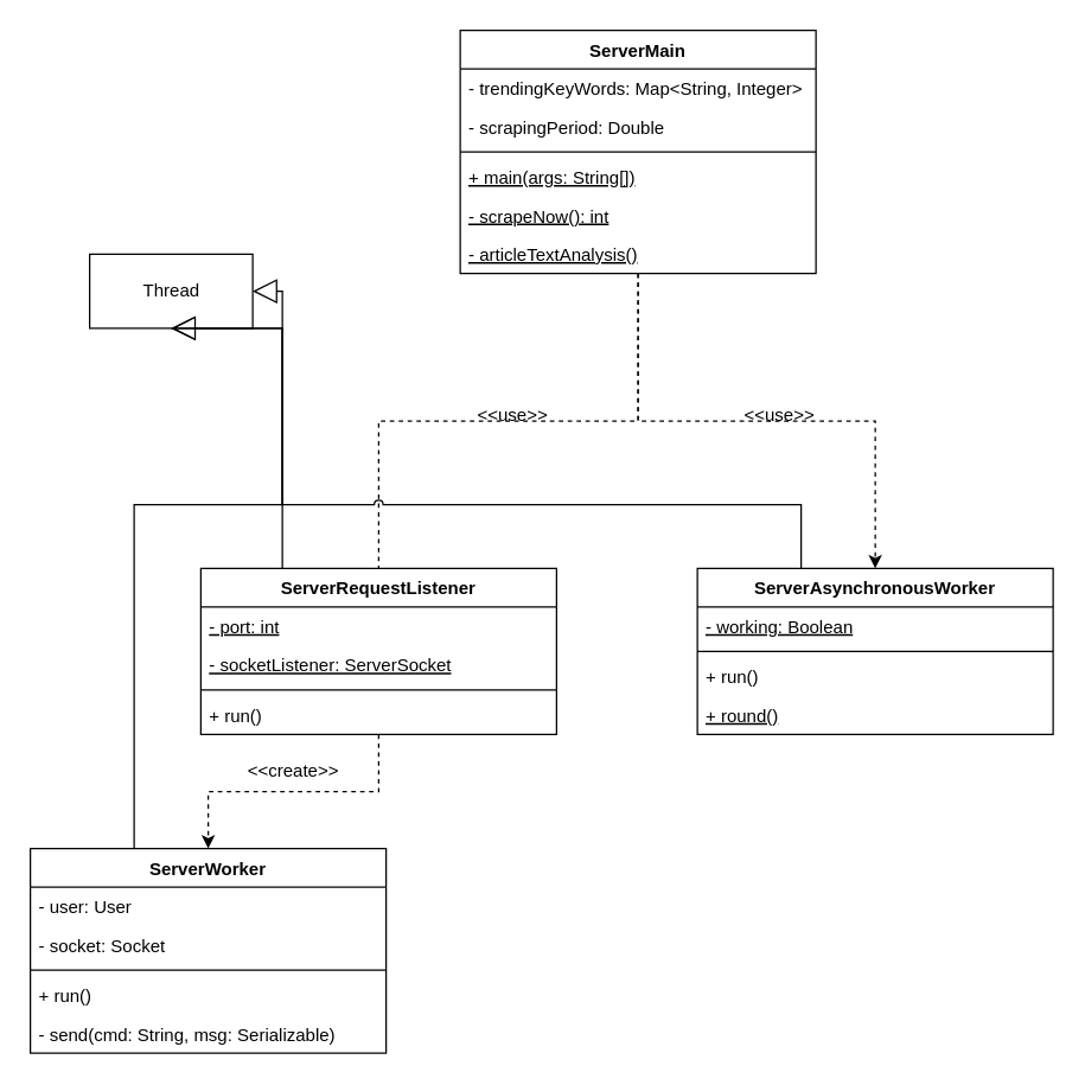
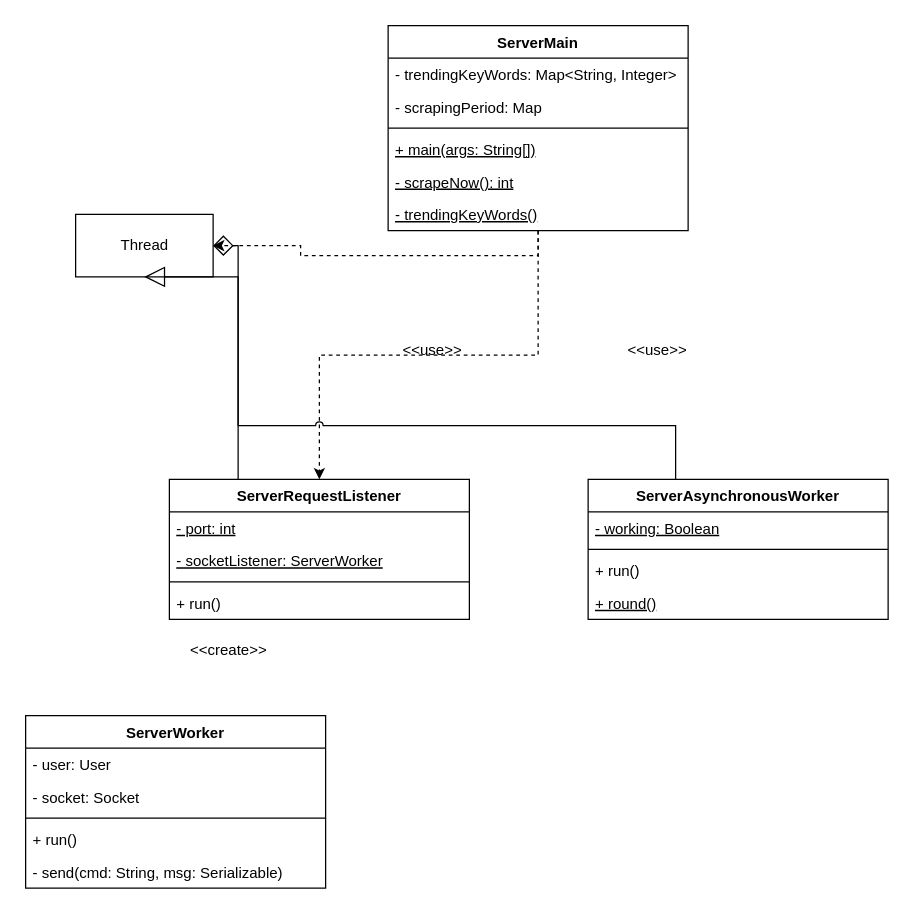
  <mxCell id="0" />
  <mxCell id="1" parent="0" />
- <mxCell id="2" style="edgeStyle=orthogonalEdgeStyle;rounded=0;orthogonalLoop=1;jettySize=auto;html=1;exitX=0.5;exitY=1;exitDx=0;exitDy=0;dashed=1;jumpStyle=arc;entryX=0.5;entryY=0;entryDx=0;entryDy=0;endArrow=none;" parent="1" source="4" target="13" edge="1"><mxGeometry relative="1" as="geometry"><mxPoint x="240" y="320" as="targetPoint" /></mxGeometry></mxCell>
- <mxCell id="3" style="edgeStyle=orthogonalEdgeStyle;rounded=0;jumpStyle=arc;orthogonalLoop=1;jettySize=auto;html=1;exitX=0.5;exitY=1;exitDx=0;exitDy=0;entryX=0.5;entryY=0;entryDx=0;entryDy=0;dashed=1;comic=0;" parent="1" source="4" target="20" edge="1"><mxGeometry relative="1" as="geometry" /></mxCell>
+ <mxCell id="2" style="edgeStyle=orthogonalEdgeStyle;rounded=0;orthogonalLoop=1;jettySize=auto;html=1;exitX=0.5;exitY=1;exitDx=0;exitDy=0;dashed=1;jumpStyle=arc;entryX=0.5;entryY=0;entryDx=0;entryDy=0;" parent="1" source="4" target="13" edge="1"><mxGeometry relative="1" as="geometry"><mxPoint x="240" y="320" as="targetPoint" /></mxGeometry></mxCell>
+ <mxCell id="3" style="edgeStyle=orthogonalEdgeStyle;rounded=0;jumpStyle=arc;orthogonalLoop=1;jettySize=auto;html=1;exitX=0.5;exitY=1;exitDx=0;exitDy=0;dashed=1;comic=0;" parent="1" source="4" target="18" edge="1"><mxGeometry relative="1" as="geometry" /></mxCell>
  <mxCell id="4" value="ServerMain" style="swimlane;fontStyle=1;align=center;verticalAlign=top;childLayout=stackLayout;horizontal=1;startSize=26;horizontalStack=0;resizeParent=1;resizeParentMax=0;resizeLast=0;collapsible=1;marginBottom=0;" parent="1" vertex="1"><mxGeometry x="310" y="20" width="240" height="164" as="geometry" /></mxCell>
  <mxCell id="5" value="- trendingKeyWords: Map&lt;String, Integer&gt;" style="text;strokeColor=none;fillColor=none;align=left;verticalAlign=top;spacingLeft=4;spacingRight=4;overflow=hidden;rotatable=0;points=[[0,0.5],[1,0.5]];portConstraint=eastwest;" parent="4" vertex="1"><mxGeometry y="26" width="240" height="26" as="geometry" /></mxCell>
- <mxCell id="6" value="- scrapingPeriod: Double" style="text;strokeColor=none;fillColor=none;align=left;verticalAlign=top;spacingLeft=4;spacingRight=4;overflow=hidden;rotatable=0;points=[[0,0.5],[1,0.5]];portConstraint=eastwest;" parent="4" vertex="1"><mxGeometry y="52" width="240" height="26" as="geometry" /></mxCell>
+ <mxCell id="6" value="- scrapingPeriod: Map" style="text;strokeColor=none;fillColor=none;align=left;verticalAlign=top;spacingLeft=4;spacingRight=4;overflow=hidden;rotatable=0;points=[[0,0.5],[1,0.5]];portConstraint=eastwest;" parent="4" vertex="1"><mxGeometry y="52" width="240" height="26" as="geometry" /></mxCell>
  <mxCell id="7" value="" style="line;strokeWidth=1;fillColor=none;align=left;verticalAlign=middle;spacingTop=-1;spacingLeft=3;spacingRight=3;rotatable=0;labelPosition=right;points=[];portConstraint=eastwest;" parent="4" vertex="1"><mxGeometry y="78" width="240" height="8" as="geometry" /></mxCell>
  <mxCell id="8" value="+ main(args: String[])" style="text;strokeColor=none;fillColor=none;align=left;verticalAlign=top;spacingLeft=4;spacingRight=4;overflow=hidden;rotatable=0;points=[[0,0.5],[1,0.5]];portConstraint=eastwest;fontStyle=4" parent="4" vertex="1"><mxGeometry y="86" width="240" height="26" as="geometry" /></mxCell>
  <mxCell id="9" value="- scrapeNow(): int" style="text;strokeColor=none;fillColor=none;align=left;verticalAlign=top;spacingLeft=4;spacingRight=4;overflow=hidden;rotatable=0;points=[[0,0.5],[1,0.5]];portConstraint=eastwest;fontStyle=4" parent="4" vertex="1"><mxGeometry y="112" width="240" height="26" as="geometry" /></mxCell>
- <mxCell id="10" value="- articleTextAnalysis()" style="text;strokeColor=none;fillColor=none;align=left;verticalAlign=top;spacingLeft=4;spacingRight=4;overflow=hidden;rotatable=0;points=[[0,0.5],[1,0.5]];portConstraint=eastwest;fontStyle=4" parent="4" vertex="1"><mxGeometry y="138" width="240" height="26" as="geometry" /></mxCell>
- <mxCell id="11" value="" style="edgeStyle=orthogonalEdgeStyle;rounded=0;orthogonalLoop=1;jettySize=auto;html=1;jumpStyle=arc;endArrow=block;endFill=0;endSize=14;" parent="1" source="13" target="18" edge="1"><mxGeometry relative="1" as="geometry"><Array as="points"><mxPoint x="190" y="310" /><mxPoint x="190" y="310" /></Array></mxGeometry></mxCell>
- <mxCell id="12" value="" style="edgeStyle=orthogonalEdgeStyle;rounded=0;orthogonalLoop=1;jettySize=auto;html=1;entryX=0.5;entryY=0;entryDx=0;entryDy=0;dashed=1;" parent="1" source="13" target="28" edge="1"><mxGeometry relative="1" as="geometry" /></mxCell>
+ <mxCell id="10" value="- trendingKeyWords()" style="text;strokeColor=none;fillColor=none;align=left;verticalAlign=top;spacingLeft=4;spacingRight=4;overflow=hidden;rotatable=0;points=[[0,0.5],[1,0.5]];portConstraint=eastwest;fontStyle=4" parent="4" vertex="1"><mxGeometry y="138" width="240" height="26" as="geometry" /></mxCell>
+ <mxCell id="11" value="" style="edgeStyle=orthogonalEdgeStyle;rounded=0;orthogonalLoop=1;jettySize=auto;html=1;jumpStyle=arc;endArrow=diamond;endFill=0;endSize=14;" parent="1" source="13" target="18" edge="1"><mxGeometry relative="1" as="geometry"><Array as="points"><mxPoint x="190" y="310" /><mxPoint x="190" y="310" /></Array></mxGeometry></mxCell>
  <mxCell id="13" value="ServerRequestListener" style="swimlane;fontStyle=1;align=center;verticalAlign=top;childLayout=stackLayout;horizontal=1;startSize=26;horizontalStack=0;resizeParent=1;resizeParentMax=0;resizeLast=0;collapsible=1;marginBottom=0;" parent="1" vertex="1"><mxGeometry x="135" y="383" width="240" height="112" as="geometry" /></mxCell>
  <mxCell id="14" value="- port: int" style="text;strokeColor=none;fillColor=none;align=left;verticalAlign=top;spacingLeft=4;spacingRight=4;overflow=hidden;rotatable=0;points=[[0,0.5],[1,0.5]];portConstraint=eastwest;fontStyle=4" parent="13" vertex="1"><mxGeometry y="26" width="240" height="26" as="geometry" /></mxCell>
- <mxCell id="15" value="- socketListener: ServerSocket" style="text;strokeColor=none;fillColor=none;align=left;verticalAlign=top;spacingLeft=4;spacingRight=4;overflow=hidden;rotatable=0;points=[[0,0.5],[1,0.5]];portConstraint=eastwest;fontStyle=4" parent="13" vertex="1"><mxGeometry y="52" width="240" height="26" as="geometry" /></mxCell>
+ <mxCell id="15" value="- socketListener: ServerWorker" style="text;strokeColor=none;fillColor=none;align=left;verticalAlign=top;spacingLeft=4;spacingRight=4;overflow=hidden;rotatable=0;points=[[0,0.5],[1,0.5]];portConstraint=eastwest;fontStyle=4" parent="13" vertex="1"><mxGeometry y="52" width="240" height="26" as="geometry" /></mxCell>
  <mxCell id="16" value="" style="line;strokeWidth=1;fillColor=none;align=left;verticalAlign=middle;spacingTop=-1;spacingLeft=3;spacingRight=3;rotatable=0;labelPosition=right;points=[];portConstraint=eastwest;" parent="13" vertex="1"><mxGeometry y="78" width="240" height="8" as="geometry" /></mxCell>
  <mxCell id="17" value="+ run()" style="text;strokeColor=none;fillColor=none;align=left;verticalAlign=top;spacingLeft=4;spacingRight=4;overflow=hidden;rotatable=0;points=[[0,0.5],[1,0.5]];portConstraint=eastwest;fontStyle=0" parent="13" vertex="1"><mxGeometry y="86" width="240" height="26" as="geometry" /></mxCell>
  <mxCell id="18" value="Thread" style="html=1;" parent="1" vertex="1"><mxGeometry x="60" y="171" width="110" height="50" as="geometry" /></mxCell>
- <mxCell id="19" value="" style="edgeStyle=orthogonalEdgeStyle;rounded=0;orthogonalLoop=1;jettySize=auto;html=1;entryX=0.5;entryY=1;entryDx=0;entryDy=0;exitX=0.5;exitY=0;exitDx=0;exitDy=0;jumpStyle=arc;endArrow=open;endFill=0;strokeWidth=1;endSize=14;" parent="1" source="20" target="18" edge="1"><mxGeometry relative="1" as="geometry"><mxPoint x="793" y="389" as="targetPoint" /><Array as="points"><mxPoint x="540" y="396" /><mxPoint x="540" y="340" /><mxPoint x="190" y="340" /></Array></mxGeometry></mxCell>
+ <mxCell id="19" value="" style="edgeStyle=orthogonalEdgeStyle;rounded=0;orthogonalLoop=1;jettySize=auto;html=1;entryX=0.5;entryY=1;entryDx=0;entryDy=0;exitX=0.5;exitY=0;exitDx=0;exitDy=0;jumpStyle=arc;endArrow=block;endFill=0;strokeWidth=1;endSize=14;" parent="1" source="20" target="18" edge="1"><mxGeometry relative="1" as="geometry"><mxPoint x="793" y="389" as="targetPoint" /><Array as="points"><mxPoint x="540" y="396" /><mxPoint x="540" y="340" /><mxPoint x="190" y="340" /></Array></mxGeometry></mxCell>
  <mxCell id="20" value="ServerAsynchronousWorker" style="swimlane;fontStyle=1;align=center;verticalAlign=top;childLayout=stackLayout;horizontal=1;startSize=26;horizontalStack=0;resizeParent=1;resizeParentMax=0;resizeLast=0;collapsible=1;marginBottom=0;glass=0;" parent="1" vertex="1"><mxGeometry x="470" y="383" width="240" height="112" as="geometry" /></mxCell>
  <mxCell id="21" value="- working: Boolean" style="text;strokeColor=none;fillColor=none;align=left;verticalAlign=top;spacingLeft=4;spacingRight=4;overflow=hidden;rotatable=0;points=[[0,0.5],[1,0.5]];portConstraint=eastwest;fontStyle=4" parent="20" vertex="1"><mxGeometry y="26" width="240" height="26" as="geometry" /></mxCell>
  <mxCell id="22" value="" style="line;strokeWidth=1;fillColor=none;align=left;verticalAlign=middle;spacingTop=-1;spacingLeft=3;spacingRight=3;rotatable=0;labelPosition=right;points=[];portConstraint=eastwest;" parent="20" vertex="1"><mxGeometry y="52" width="240" height="8" as="geometry" /></mxCell>
  <mxCell id="23" value="+ run()" style="text;strokeColor=none;fillColor=none;align=left;verticalAlign=top;spacingLeft=4;spacingRight=4;overflow=hidden;rotatable=0;points=[[0,0.5],[1,0.5]];portConstraint=eastwest;fontStyle=0" parent="20" vertex="1"><mxGeometry y="60" width="240" height="26" as="geometry" /></mxCell>
  <mxCell id="24" value="+ round()" style="text;strokeColor=none;fillColor=none;align=left;verticalAlign=top;spacingLeft=4;spacingRight=4;overflow=hidden;rotatable=0;points=[[0,0.5],[1,0.5]];portConstraint=eastwest;fontStyle=4" parent="20" vertex="1"><mxGeometry y="86" width="240" height="26" as="geometry" /></mxCell>
  <mxCell id="25" value="&amp;lt;&amp;lt;use&amp;gt;&amp;gt;" style="text;html=1;resizable=0;points=[];autosize=1;align=left;verticalAlign=top;spacingTop=-4;" parent="1" vertex="1"><mxGeometry x="500" y="270" width="60" height="20" as="geometry" /></mxCell>
  <mxCell id="26" value="&amp;lt;&amp;lt;use&amp;gt;&amp;gt;" style="text;html=1;resizable=0;points=[];autosize=1;align=left;verticalAlign=top;spacingTop=-4;" parent="1" vertex="1"><mxGeometry x="320" y="270" width="60" height="20" as="geometry" /></mxCell>
- <mxCell id="27" style="edgeStyle=orthogonalEdgeStyle;rounded=0;orthogonalLoop=1;jettySize=auto;html=1;exitX=0.5;exitY=0;exitDx=0;exitDy=0;entryX=0.5;entryY=1;entryDx=0;entryDy=0;endArrow=block;endFill=0;endSize=14;" parent="1" source="28" target="18" edge="1"><mxGeometry relative="1" as="geometry"><Array as="points"><mxPoint x="90" y="572" /><mxPoint x="90" y="340" /><mxPoint x="190" y="340" /></Array></mxGeometry></mxCell>
  <mxCell id="28" value="ServerWorker" style="swimlane;fontStyle=1;align=center;verticalAlign=top;childLayout=stackLayout;horizontal=1;startSize=26;horizontalStack=0;resizeParent=1;resizeParentMax=0;resizeLast=0;collapsible=1;marginBottom=0;" parent="1" vertex="1"><mxGeometry x="20" y="572" width="240" height="138" as="geometry" /></mxCell>
  <mxCell id="29" value="- user: User" style="text;strokeColor=none;fillColor=none;align=left;verticalAlign=top;spacingLeft=4;spacingRight=4;overflow=hidden;rotatable=0;points=[[0,0.5],[1,0.5]];portConstraint=eastwest;" parent="28" vertex="1"><mxGeometry y="26" width="240" height="26" as="geometry" /></mxCell>
  <mxCell id="30" value="- socket: Socket" style="text;strokeColor=none;fillColor=none;align=left;verticalAlign=top;spacingLeft=4;spacingRight=4;overflow=hidden;rotatable=0;points=[[0,0.5],[1,0.5]];portConstraint=eastwest;" parent="28" vertex="1"><mxGeometry y="52" width="240" height="26" as="geometry" /></mxCell>
  <mxCell id="31" value="" style="line;strokeWidth=1;fillColor=none;align=left;verticalAlign=middle;spacingTop=-1;spacingLeft=3;spacingRight=3;rotatable=0;labelPosition=right;points=[];portConstraint=eastwest;" parent="28" vertex="1"><mxGeometry y="78" width="240" height="8" as="geometry" /></mxCell>
  <mxCell id="32" value="+ run()" style="text;strokeColor=none;fillColor=none;align=left;verticalAlign=top;spacingLeft=4;spacingRight=4;overflow=hidden;rotatable=0;points=[[0,0.5],[1,0.5]];portConstraint=eastwest;fontStyle=0" parent="28" vertex="1"><mxGeometry y="86" width="240" height="26" as="geometry" /></mxCell>
  <mxCell id="33" value="- send(cmd: String, msg: Serializable)" style="text;strokeColor=none;fillColor=none;align=left;verticalAlign=top;spacingLeft=4;spacingRight=4;overflow=hidden;rotatable=0;points=[[0,0.5],[1,0.5]];portConstraint=eastwest;fontStyle=0" parent="28" vertex="1"><mxGeometry y="112" width="240" height="26" as="geometry" /></mxCell>
- <mxCell id="34" value="&amp;lt;&amp;lt;create&amp;gt;&amp;gt;" style="text;html=1;resizable=0;points=[];autosize=1;align=left;verticalAlign=top;spacingTop=-4;" parent="1" vertex="1"><mxGeometry x="165" y="510" width="80" height="20" as="geometry" /></mxCell>
+ <mxCell id="34" value="&amp;lt;&amp;lt;create&amp;gt;&amp;gt;" style="text;html=1;resizable=0;points=[];autosize=1;align=left;verticalAlign=top;spacingTop=-4;" parent="1" vertex="1"><mxGeometry x="150" y="510" width="80" height="20" as="geometry" /></mxCell>
